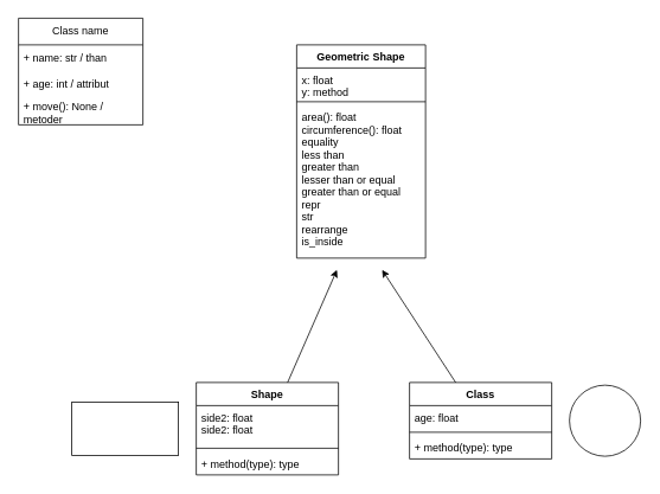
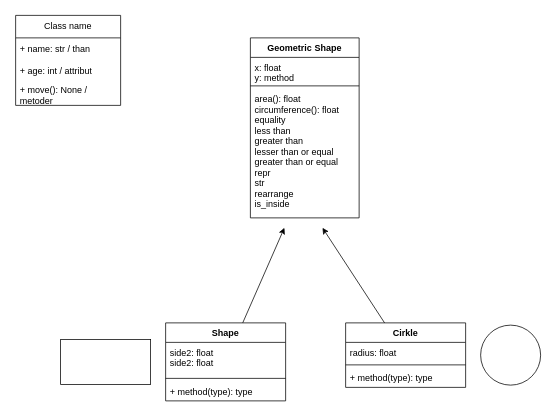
  <mxCell id="0" />
  <mxCell id="1" parent="0" />
  <mxCell id="2" value="Class name" style="swimlane;fontStyle=0;childLayout=stackLayout;horizontal=1;startSize=30;horizontalStack=0;resizeParent=1;resizeParentMax=0;resizeLast=0;collapsible=1;marginBottom=0;whiteSpace=wrap;html=1;" vertex="1" parent="1"><mxGeometry x="20" y="20" width="140" height="120" as="geometry"><mxRectangle x="40" y="160" width="110" height="30" as="alternateBounds" /></mxGeometry></mxCell>
  <mxCell id="3" value="+ name: str / than" style="text;strokeColor=none;fillColor=none;align=left;verticalAlign=middle;spacingLeft=4;spacingRight=4;overflow=hidden;points=[[0,0.5],[1,0.5]];portConstraint=eastwest;rotatable=0;whiteSpace=wrap;html=1;" vertex="1" parent="2"><mxGeometry y="30" width="140" height="30" as="geometry" /></mxCell>
  <mxCell id="4" value="+ age: int / attribut" style="text;strokeColor=none;fillColor=none;align=left;verticalAlign=middle;spacingLeft=4;spacingRight=4;overflow=hidden;points=[[0,0.5],[1,0.5]];portConstraint=eastwest;rotatable=0;whiteSpace=wrap;html=1;" vertex="1" parent="2"><mxGeometry y="60" width="140" height="30" as="geometry" /></mxCell>
  <mxCell id="5" value="+ move(): None / metoder&lt;br&gt;" style="text;strokeColor=none;fillColor=none;align=left;verticalAlign=middle;spacingLeft=4;spacingRight=4;overflow=hidden;points=[[0,0.5],[1,0.5]];portConstraint=eastwest;rotatable=0;whiteSpace=wrap;html=1;" vertex="1" parent="2"><mxGeometry y="90" width="140" height="30" as="geometry" /></mxCell>
  <mxCell id="6" value="Geometric Shape" style="swimlane;fontStyle=1;align=center;verticalAlign=top;childLayout=stackLayout;horizontal=1;startSize=26;horizontalStack=0;resizeParent=1;resizeParentMax=0;resizeLast=0;collapsible=1;marginBottom=0;" vertex="1" parent="1"><mxGeometry x="333" y="50" width="145" height="240" as="geometry"><mxRectangle x="320" y="90" width="100" height="30" as="alternateBounds" /></mxGeometry></mxCell>
  <mxCell id="7" value="x: float&#10;y: method" style="text;strokeColor=none;fillColor=none;align=left;verticalAlign=top;spacingLeft=4;spacingRight=4;overflow=hidden;rotatable=0;points=[[0,0.5],[1,0.5]];portConstraint=eastwest;" vertex="1" parent="6"><mxGeometry y="26" width="145" height="34" as="geometry" /></mxCell>
  <mxCell id="8" value="" style="line;strokeWidth=1;fillColor=none;align=left;verticalAlign=middle;spacingTop=-1;spacingLeft=3;spacingRight=3;rotatable=0;labelPosition=right;points=[];portConstraint=eastwest;strokeColor=inherit;" vertex="1" parent="6"><mxGeometry y="60" width="145" height="8" as="geometry" /></mxCell>
  <mxCell id="9" value="area(): float&#10;circumference(): float&#10;equality&#10;less than&#10;greater than&#10;lesser than or equal&#10;greater than or equal&#10;repr&#10;str&#10;rearrange&#10;is_inside&#10;&#10;" style="text;strokeColor=none;fillColor=none;align=left;verticalAlign=top;spacingLeft=4;spacingRight=4;overflow=hidden;rotatable=0;points=[[0,0.5],[1,0.5]];portConstraint=eastwest;" vertex="1" parent="6"><mxGeometry y="68" width="145" height="172" as="geometry" /></mxCell>
  <mxCell id="10" style="edgeStyle=none;html=1;entryX=0.313;entryY=1.077;entryDx=0;entryDy=0;entryPerimeter=0;" edge="1" parent="1" source="11" target="9"><mxGeometry relative="1" as="geometry"><mxPoint x="405" y="50" as="targetPoint" /></mxGeometry></mxCell>
  <mxCell id="11" value="Shape" style="swimlane;fontStyle=1;align=center;verticalAlign=top;childLayout=stackLayout;horizontal=1;startSize=26;horizontalStack=0;resizeParent=1;resizeParentMax=0;resizeLast=0;collapsible=1;marginBottom=0;" vertex="1" parent="1"><mxGeometry x="220" y="430" width="160" height="104" as="geometry"><mxRectangle x="320" y="90" width="100" height="30" as="alternateBounds" /></mxGeometry></mxCell>
  <mxCell id="12" value="side2: float&#10;side2: float" style="text;strokeColor=none;fillColor=none;align=left;verticalAlign=top;spacingLeft=4;spacingRight=4;overflow=hidden;rotatable=0;points=[[0,0.5],[1,0.5]];portConstraint=eastwest;" vertex="1" parent="11"><mxGeometry y="26" width="160" height="44" as="geometry" /></mxCell>
  <mxCell id="13" value="" style="line;strokeWidth=1;fillColor=none;align=left;verticalAlign=middle;spacingTop=-1;spacingLeft=3;spacingRight=3;rotatable=0;labelPosition=right;points=[];portConstraint=eastwest;strokeColor=inherit;" vertex="1" parent="11"><mxGeometry y="70" width="160" height="8" as="geometry" /></mxCell>
  <mxCell id="14" value="+ method(type): type" style="text;strokeColor=none;fillColor=none;align=left;verticalAlign=top;spacingLeft=4;spacingRight=4;overflow=hidden;rotatable=0;points=[[0,0.5],[1,0.5]];portConstraint=eastwest;" vertex="1" parent="11"><mxGeometry y="78" width="160" height="26" as="geometry" /></mxCell>
  <mxCell id="15" style="edgeStyle=none;html=1;entryX=0.663;entryY=1.077;entryDx=0;entryDy=0;entryPerimeter=0;" edge="1" parent="1" source="16" target="9"><mxGeometry relative="1" as="geometry"><mxPoint x="410" y="50" as="targetPoint" /></mxGeometry></mxCell>
- <mxCell id="16" value="Class" style="swimlane;fontStyle=1;align=center;verticalAlign=top;childLayout=stackLayout;horizontal=1;startSize=26;horizontalStack=0;resizeParent=1;resizeParentMax=0;resizeLast=0;collapsible=1;marginBottom=0;" vertex="1" parent="1"><mxGeometry x="460" y="430" width="160" height="86" as="geometry"><mxRectangle x="320" y="90" width="100" height="30" as="alternateBounds" /></mxGeometry></mxCell>
- <mxCell id="17" value="age: float" style="text;strokeColor=none;fillColor=none;align=left;verticalAlign=top;spacingLeft=4;spacingRight=4;overflow=hidden;rotatable=0;points=[[0,0.5],[1,0.5]];portConstraint=eastwest;" vertex="1" parent="16"><mxGeometry y="26" width="160" height="26" as="geometry" /></mxCell>
+ <mxCell id="16" value="Cirkle" style="swimlane;fontStyle=1;align=center;verticalAlign=top;childLayout=stackLayout;horizontal=1;startSize=26;horizontalStack=0;resizeParent=1;resizeParentMax=0;resizeLast=0;collapsible=1;marginBottom=0;" vertex="1" parent="1"><mxGeometry x="460" y="430" width="160" height="86" as="geometry"><mxRectangle x="320" y="90" width="100" height="30" as="alternateBounds" /></mxGeometry></mxCell>
+ <mxCell id="17" value="radius: float" style="text;strokeColor=none;fillColor=none;align=left;verticalAlign=top;spacingLeft=4;spacingRight=4;overflow=hidden;rotatable=0;points=[[0,0.5],[1,0.5]];portConstraint=eastwest;" vertex="1" parent="16"><mxGeometry y="26" width="160" height="26" as="geometry" /></mxCell>
  <mxCell id="18" value="" style="line;strokeWidth=1;fillColor=none;align=left;verticalAlign=middle;spacingTop=-1;spacingLeft=3;spacingRight=3;rotatable=0;labelPosition=right;points=[];portConstraint=eastwest;strokeColor=inherit;" vertex="1" parent="16"><mxGeometry y="52" width="160" height="8" as="geometry" /></mxCell>
  <mxCell id="19" value="+ method(type): type" style="text;strokeColor=none;fillColor=none;align=left;verticalAlign=top;spacingLeft=4;spacingRight=4;overflow=hidden;rotatable=0;points=[[0,0.5],[1,0.5]];portConstraint=eastwest;" vertex="1" parent="16"><mxGeometry y="60" width="160" height="26" as="geometry" /></mxCell>
  <mxCell id="20" value="" style="rounded=0;whiteSpace=wrap;html=1;" vertex="1" parent="1"><mxGeometry x="80" y="452" width="120" height="60" as="geometry" /></mxCell>
  <mxCell id="21" value="" style="ellipse;whiteSpace=wrap;html=1;aspect=fixed;" vertex="1" parent="1"><mxGeometry x="640" y="433" width="80" height="80" as="geometry" /></mxCell>
